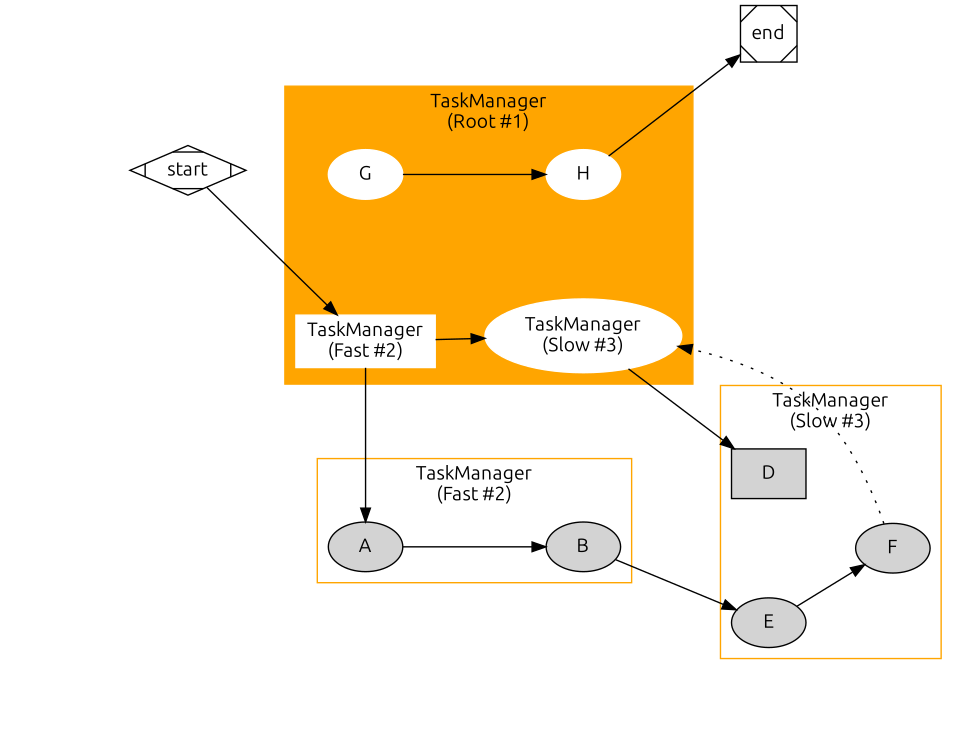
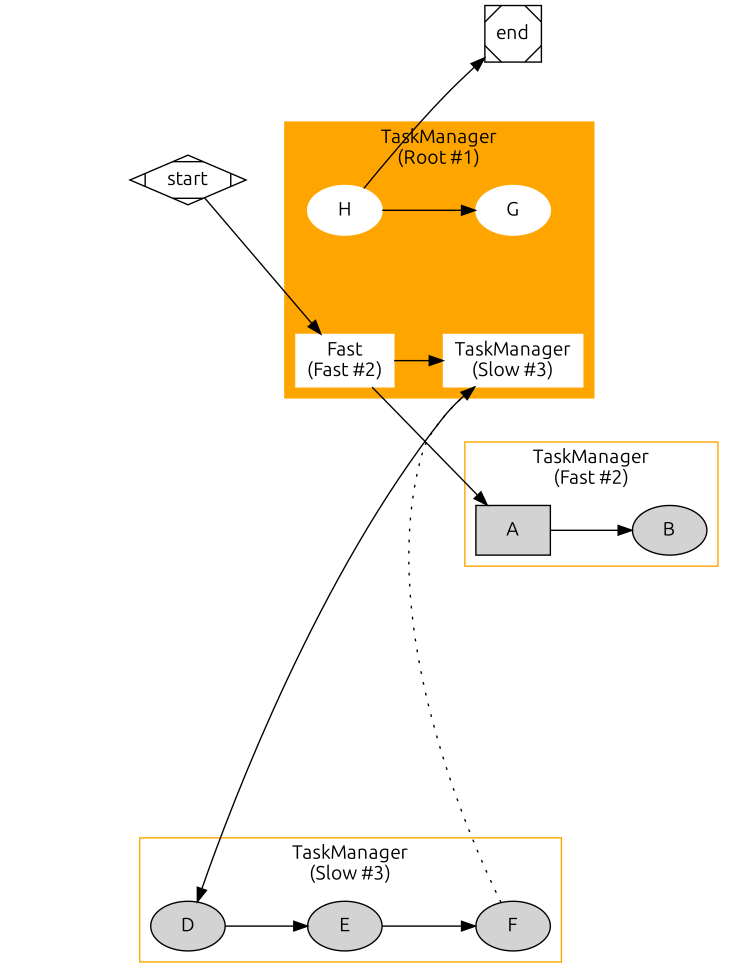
  digraph {
    compound=true
    fontname=Ubuntu
    nodesep=1
    rankdir=LR
    node [fontname=Ubuntu style=filled]
    edge [fontname=Ubuntu]
    R0 [style=invis]
    R1 [style=invis]
    R2 [style=invis]
    R3 [style=invis]
-   n5 [color=white label="TaskManager\n(Fast #2)" shape=box]
-   n6 [color=white label="TaskManager\n(Slow #3)" shape=ellipse]
+   n5 [color=white label="Fast\n(Fast #2)" shape=box]
+   n6 [color=white label="TaskManager\n(Slow #3)" shape=box]
    G [color=white]
    H [color=white]
-   A
+   A [shape=box]
    B
-   D [shape=box]
+   D
    E
    F
    start [shape=Mdiamond style=""]
    end [shape=Msquare style=""]
    subgraph sub_1 {
      rank=same
      R0
      R1
      R2
      R3
    }
    subgraph cluster_2 {
      color=orange
      label="TaskManager\n(Root #1)"
      style=filled
      n5
      n6
      G
      H
    }
    subgraph cluster_3 {
      color=orange
      label="TaskManager\n(Fast #2)"
      A
      B
    }
    subgraph cluster_4 {
      color=orange
      label="TaskManager\n(Slow #3)"
      D
      E
      F
    }
    R0 -> R1 [style=invis]
    R0 -> start [style=invis]
    R0 -> end [style=invis]
    R1 -> R2 [style=invis]
    R1 -> n5 [style=invis]
    R2 -> R3 [style=invis]
    R2 -> A [style=invis]
    R3 -> D [style=invis]
    n5 -> n6
    n5 -> A
    n6 -> D
-   G -> H
+   H -> G
    H -> end
    A -> B
-   B -> E
+   D -> E
    E -> F
    F -> n6 [style=dotted]
    start -> n5
  }
